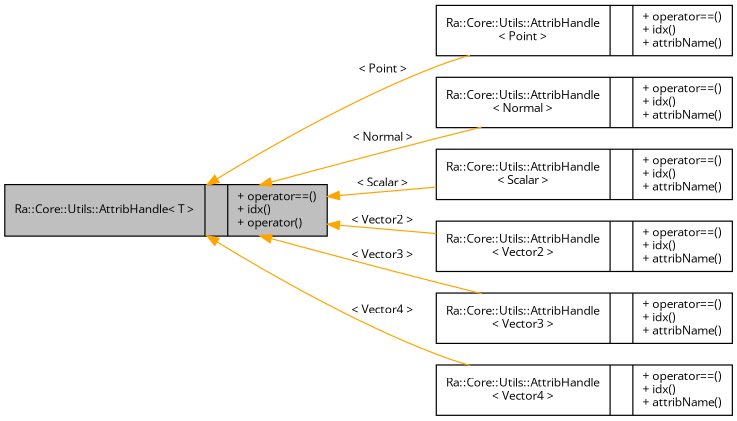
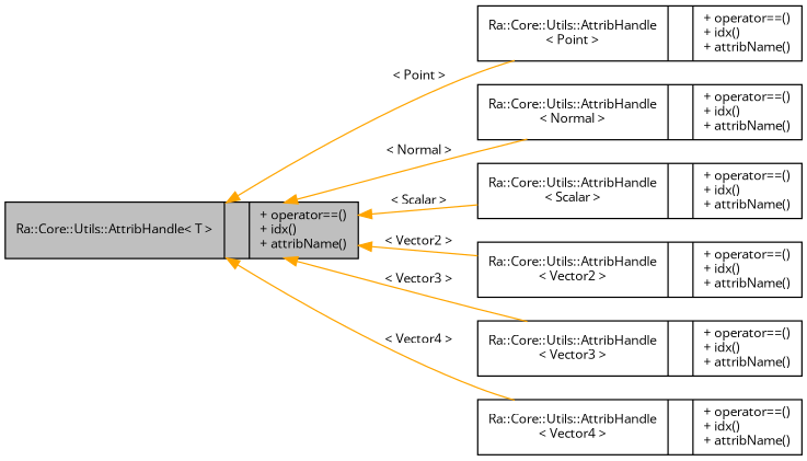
  digraph {
    rankdir=LR
    fontname="Open Sans"
    node [color=black fillcolor=white fontname="Open Sans" fontsize=10 shape=record style=filled]
    edge [color=orange dir=back fontname="Open Sans" fontsize=10 labelfontname=Helvetica labelfontsize=10 style=solid]
-   n1 [fillcolor=grey75 fontcolor=black height=0.2 label="{Ra::Core::Utils::AttribHandle\< T \>\n||+ operator==()\l+ idx()\l+ operator()\l}" width=0.4]
+   n1 [fillcolor=grey75 fontcolor=black height=0.2 label="{Ra::Core::Utils::AttribHandle\< T \>\n||+ operator==()\l+ idx()\l+ attribName()\l}" width=0.4]
    n2 [height=0.2 label="{Ra::Core::Utils::AttribHandle\l\< Point \>\n||+ operator==()\l+ idx()\l+ attribName()\l}" width=0.4]
    n3 [height=0.2 label="{Ra::Core::Utils::AttribHandle\l\< Normal \>\n||+ operator==()\l+ idx()\l+ attribName()\l}" width=0.4]
    n4 [height=0.2 label="{Ra::Core::Utils::AttribHandle\l\< Scalar \>\n||+ operator==()\l+ idx()\l+ attribName()\l}" width=0.4]
    n5 [height=0.2 label="{Ra::Core::Utils::AttribHandle\l\< Vector2 \>\n||+ operator==()\l+ idx()\l+ attribName()\l}" width=0.4]
    n6 [height=0.2 label="{Ra::Core::Utils::AttribHandle\l\< Vector3 \>\n||+ operator==()\l+ idx()\l+ attribName()\l}" width=0.4]
    n7 [height=0.2 label="{Ra::Core::Utils::AttribHandle\l\< Vector4 \>\n||+ operator==()\l+ idx()\l+ attribName()\l}" width=0.4]
    n1 -> n2 [label=" \< Point \>"]
    n1 -> n3 [label=" \< Normal \>"]
    n1 -> n4 [label=" \< Scalar \>"]
    n1 -> n5 [label=" \< Vector2 \>"]
    n1 -> n6 [label=" \< Vector3 \>"]
    n1 -> n7 [label=" \< Vector4 \>"]
  }
